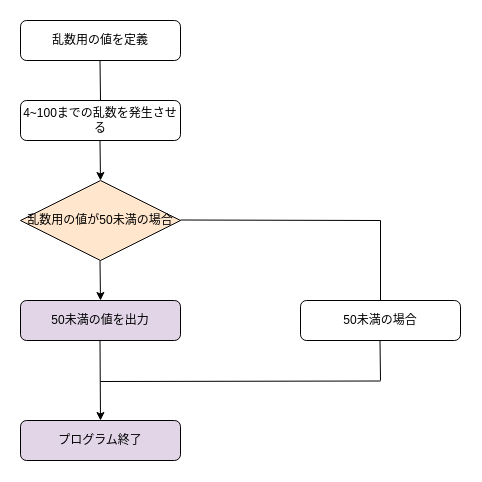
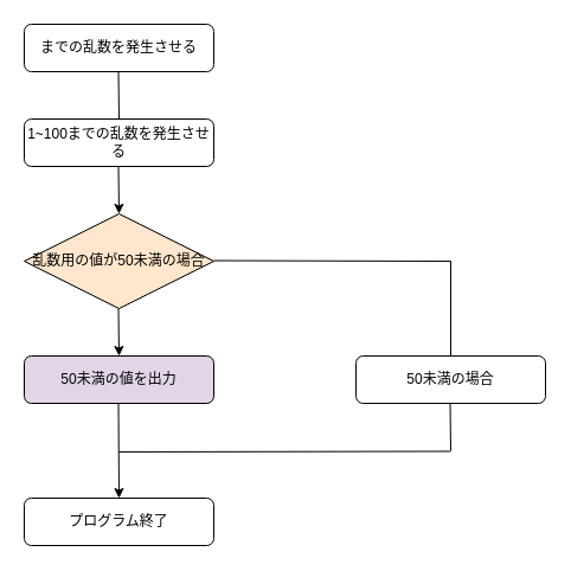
  <mxCell id="0" />
  <mxCell id="1" parent="0" />
- <mxCell id="2" value="乱数用の値を定義" style="rounded=1;whiteSpace=wrap;html=1;" vertex="1" parent="1"><mxGeometry x="20" y="20" width="160" height="40" as="geometry" /></mxCell>
+ <mxCell id="2" value="までの乱数を発生させる" style="rounded=1;whiteSpace=wrap;html=1;" vertex="1" parent="1"><mxGeometry x="20" y="20" width="160" height="40" as="geometry" /></mxCell>
  <mxCell id="3" value="" style="endArrow=none;html=1;rounded=0;" edge="1" parent="1"><mxGeometry width="50" height="50" relative="1" as="geometry"><mxPoint x="100" y="100" as="sourcePoint" /><mxPoint x="99.5" y="60" as="targetPoint" /></mxGeometry></mxCell>
- <mxCell id="4" value="4~100までの乱数を発生させる" style="rounded=1;whiteSpace=wrap;html=1;" vertex="1" parent="1"><mxGeometry x="20" y="100" width="160" height="40" as="geometry" /></mxCell>
+ <mxCell id="4" value="1~100までの乱数を発生させる" style="rounded=1;whiteSpace=wrap;html=1;" vertex="1" parent="1"><mxGeometry x="20" y="100" width="160" height="40" as="geometry" /></mxCell>
  <mxCell id="5" value="" style="endArrow=classic;html=1;rounded=0;" edge="1" parent="1"><mxGeometry width="50" height="50" relative="1" as="geometry"><mxPoint x="99.5" y="140" as="sourcePoint" /><mxPoint x="100" y="180" as="targetPoint" /></mxGeometry></mxCell>
  <mxCell id="6" value="乱数用の値が50未満の場合" style="rhombus;whiteSpace=wrap;html=1;fillColor=#ffe6cc;" vertex="1" parent="1"><mxGeometry x="20" y="180" width="160" height="80" as="geometry" /></mxCell>
  <mxCell id="7" value="" style="endArrow=none;html=1;rounded=0;" edge="1" parent="1"><mxGeometry width="50" height="50" relative="1" as="geometry"><mxPoint x="180" y="219.5" as="sourcePoint" /><mxPoint x="380" y="220" as="targetPoint" /></mxGeometry></mxCell>
  <mxCell id="8" value="" style="endArrow=classic;html=1;rounded=0;" edge="1" parent="1"><mxGeometry width="50" height="50" relative="1" as="geometry"><mxPoint x="99.5" y="260" as="sourcePoint" /><mxPoint x="100" y="300" as="targetPoint" /></mxGeometry></mxCell>
  <mxCell id="9" value="50未満の値を出力" style="rounded=1;whiteSpace=wrap;html=1;fillColor=#e1d5e7;" vertex="1" parent="1"><mxGeometry x="20" y="300" width="160" height="40" as="geometry" /></mxCell>
  <mxCell id="10" value="" style="endArrow=none;html=1;rounded=0;" edge="1" parent="1"><mxGeometry width="50" height="50" relative="1" as="geometry"><mxPoint x="380" y="300" as="sourcePoint" /><mxPoint x="380" y="220" as="targetPoint" /></mxGeometry></mxCell>
  <mxCell id="11" value="50未満の場合" style="rounded=1;whiteSpace=wrap;html=1;" vertex="1" parent="1"><mxGeometry x="300" y="300" width="160" height="40" as="geometry" /></mxCell>
  <mxCell id="12" value="" style="endArrow=classic;html=1;rounded=0;" edge="1" parent="1"><mxGeometry width="50" height="50" relative="1" as="geometry"><mxPoint x="99.5" y="340" as="sourcePoint" /><mxPoint x="100" y="420" as="targetPoint" /></mxGeometry></mxCell>
- <mxCell id="13" value="プログラム終了" style="rounded=1;whiteSpace=wrap;html=1;fillColor=#e1d5e7;" vertex="1" parent="1"><mxGeometry x="20" y="420" width="160" height="40" as="geometry" /></mxCell>
+ <mxCell id="13" value="プログラム終了" style="rounded=1;whiteSpace=wrap;html=1;" vertex="1" parent="1"><mxGeometry x="20" y="420" width="160" height="40" as="geometry" /></mxCell>
  <mxCell id="14" value="" style="endArrow=none;html=1;rounded=0;" edge="1" parent="1"><mxGeometry width="50" height="50" relative="1" as="geometry"><mxPoint x="380" y="380" as="sourcePoint" /><mxPoint x="379.5" y="340" as="targetPoint" /></mxGeometry></mxCell>
  <mxCell id="15" value="" style="endArrow=none;html=1;rounded=0;" edge="1" parent="1"><mxGeometry width="50" height="50" relative="1" as="geometry"><mxPoint x="100" y="381" as="sourcePoint" /><mxPoint x="380" y="380.5" as="targetPoint" /></mxGeometry></mxCell>
